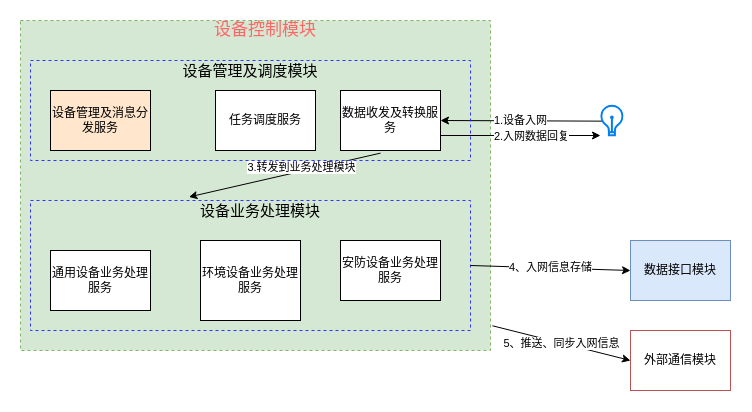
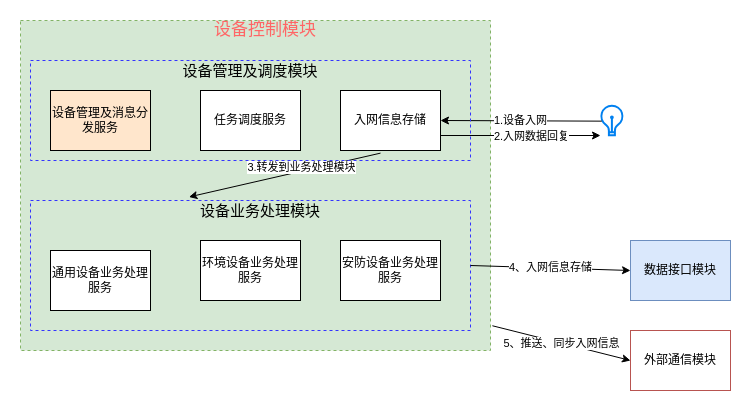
  <mxCell id="0" />
  <mxCell id="1" parent="0" />
  <mxCell id="2" value="" style="rounded=0;whiteSpace=wrap;html=1;dashed=1;fillColor=#d5e8d4;strokeColor=#82b366;" vertex="1" parent="1"><mxGeometry x="20" y="20" width="470" height="330" as="geometry" /></mxCell>
  <mxCell id="3" value="" style="rounded=0;whiteSpace=wrap;html=1;dashed=1;fillColor=none;strokeColor=#3333FF;" vertex="1" parent="1"><mxGeometry x="30" y="200" width="440" height="130" as="geometry" /></mxCell>
  <mxCell id="4" value="设备管理及消息分发服务" style="rounded=0;whiteSpace=wrap;html=1;fillColor=#ffe6cc;" parent="1" vertex="1"><mxGeometry x="50" y="90" width="100" height="60" as="geometry" /></mxCell>
- <mxCell id="5" value="数据收发及转换服务" style="rounded=0;whiteSpace=wrap;html=1;" parent="1" vertex="1"><mxGeometry x="340" y="90" width="100" height="60" as="geometry" /></mxCell>
- <mxCell id="6" value="任务调度服务" style="rounded=0;whiteSpace=wrap;html=1;" parent="1" vertex="1"><mxGeometry x="215" y="90" width="100" height="60" as="geometry" /></mxCell>
+ <mxCell id="5" value="入网信息存储" style="rounded=0;whiteSpace=wrap;html=1;" parent="1" vertex="1"><mxGeometry x="340" y="90" width="100" height="60" as="geometry" /></mxCell>
+ <mxCell id="6" value="任务调度服务" style="rounded=0;whiteSpace=wrap;html=1;" parent="1" vertex="1"><mxGeometry x="200" y="90" width="100" height="60" as="geometry" /></mxCell>
  <mxCell id="7" value="通用设备业务处理服务" style="rounded=0;whiteSpace=wrap;html=1;" parent="1" vertex="1"><mxGeometry x="50" y="250" width="100" height="60" as="geometry" /></mxCell>
- <mxCell id="8" value="环境设备业务处理服务" style="rounded=0;whiteSpace=wrap;html=1;" parent="1" vertex="1"><mxGeometry x="200" y="240" width="100" height="80" as="geometry" /></mxCell>
+ <mxCell id="8" value="环境设备业务处理服务" style="rounded=0;whiteSpace=wrap;html=1;" parent="1" vertex="1"><mxGeometry x="200" y="240" width="100" height="60" as="geometry" /></mxCell>
  <mxCell id="9" value="安防设备业务处理服务" style="rounded=0;whiteSpace=wrap;html=1;" parent="1" vertex="1"><mxGeometry x="340" y="240" width="100" height="60" as="geometry" /></mxCell>
  <mxCell id="10" value="" style="html=1;verticalLabelPosition=bottom;align=center;labelBackgroundColor=#ffffff;verticalAlign=top;strokeWidth=2;strokeColor=#0080F0;shadow=0;dashed=0;shape=mxgraph.ios7.icons.lightbulb;" parent="1" vertex="1"><mxGeometry x="600" y="105.15" width="22.8" height="29.7" as="geometry" /></mxCell>
  <mxCell id="11" value="1.设备入网" style="endArrow=classic;html=1;exitX=0.058;exitY=0.522;exitDx=0;exitDy=0;exitPerimeter=0;entryX=1;entryY=0.5;entryDx=0;entryDy=0;" edge="1" parent="1" source="10" target="5"><mxGeometry width="50" height="50" relative="1" as="geometry"><mxPoint x="500" y="160" as="sourcePoint" /><mxPoint x="550" y="110" as="targetPoint" /></mxGeometry></mxCell>
  <mxCell id="12" value="" style="endArrow=classic;html=1;exitX=1;exitY=0.75;exitDx=0;exitDy=0;" edge="1" parent="1" source="5"><mxGeometry width="50" height="50" relative="1" as="geometry"><mxPoint x="600" y="230" as="sourcePoint" /><mxPoint x="600" y="135" as="targetPoint" /></mxGeometry></mxCell>
  <mxCell id="13" value="2.入网数据回复" style="edgeLabel;html=1;align=center;verticalAlign=middle;resizable=0;points=[];" vertex="1" connectable="0" parent="12"><mxGeometry x="-0.267" y="-1" relative="1" as="geometry"><mxPoint x="31" y="-1" as="offset" /></mxGeometry></mxCell>
  <mxCell id="14" value="" style="endArrow=classic;html=1;exitX=0.4;exitY=1.044;exitDx=0;exitDy=0;exitPerimeter=0;entryX=0.36;entryY=-0.027;entryDx=0;entryDy=0;entryPerimeter=0;" edge="1" parent="1" source="5" target="3"><mxGeometry width="50" height="50" relative="1" as="geometry"><mxPoint x="330" y="210" as="sourcePoint" /><mxPoint x="250" y="210" as="targetPoint" /></mxGeometry></mxCell>
  <mxCell id="15" value="3.转发到业务处理模块" style="edgeLabel;html=1;align=center;verticalAlign=middle;resizable=0;points=[];" vertex="1" connectable="0" parent="14"><mxGeometry x="-0.172" y="-4" relative="1" as="geometry"><mxPoint as="offset" /></mxGeometry></mxCell>
  <mxCell id="16" value="&lt;font style=&quot;font-size: 15px&quot;&gt;设备业务处理模块&lt;/font&gt;" style="text;html=1;strokeColor=none;fillColor=none;align=center;verticalAlign=middle;whiteSpace=wrap;rounded=0;dashed=1;" vertex="1" parent="1"><mxGeometry x="180" y="200" width="160" height="20" as="geometry" /></mxCell>
  <mxCell id="17" value="" style="rounded=0;whiteSpace=wrap;html=1;dashed=1;fillColor=none;strokeColor=#3333FF;" vertex="1" parent="1"><mxGeometry x="30" y="60" width="440" height="100" as="geometry" /></mxCell>
  <mxCell id="18" value="&lt;font style=&quot;font-size: 15px&quot;&gt;设备管理及调度模块&lt;/font&gt;" style="text;html=1;strokeColor=none;fillColor=none;align=center;verticalAlign=middle;whiteSpace=wrap;rounded=0;dashed=1;" vertex="1" parent="1"><mxGeometry x="170" y="60" width="160" height="20" as="geometry" /></mxCell>
  <mxCell id="19" value="数据接口模块" style="rounded=0;whiteSpace=wrap;html=1;fillColor=#dae8fc;strokeColor=#6c8ebf;" vertex="1" parent="1"><mxGeometry x="630" y="240" width="100" height="60" as="geometry" /></mxCell>
  <mxCell id="20" value="4、入网信息存储" style="endArrow=classic;html=1;exitX=1;exitY=0.5;exitDx=0;exitDy=0;entryX=0;entryY=0.5;entryDx=0;entryDy=0;" edge="1" parent="1" source="3" target="19"><mxGeometry width="50" height="50" relative="1" as="geometry"><mxPoint x="480" y="300" as="sourcePoint" /><mxPoint x="530" y="265" as="targetPoint" /></mxGeometry></mxCell>
  <mxCell id="21" value="&lt;font style=&quot;font-size: 17px&quot; color=&quot;#ff6666&quot;&gt;设备控制模块&lt;/font&gt;" style="text;html=1;strokeColor=none;fillColor=none;align=center;verticalAlign=middle;whiteSpace=wrap;rounded=0;dashed=1;" vertex="1" parent="1"><mxGeometry x="200" y="20" width="130" height="20" as="geometry" /></mxCell>
  <mxCell id="22" value="外部通信模块" style="rounded=0;whiteSpace=wrap;html=1;fillColor=#ffffff;strokeColor=#b85450;" vertex="1" parent="1"><mxGeometry x="630" y="330" width="100" height="60" as="geometry" /></mxCell>
  <mxCell id="23" value="5、推送、同步入网信息" style="endArrow=classic;html=1;exitX=1.004;exitY=0.925;exitDx=0;exitDy=0;exitPerimeter=0;entryX=0;entryY=0.5;entryDx=0;entryDy=0;" edge="1" parent="1" source="2" target="22"><mxGeometry width="50" height="50" relative="1" as="geometry"><mxPoint x="510" y="390" as="sourcePoint" /><mxPoint x="560" y="340" as="targetPoint" /></mxGeometry></mxCell>
